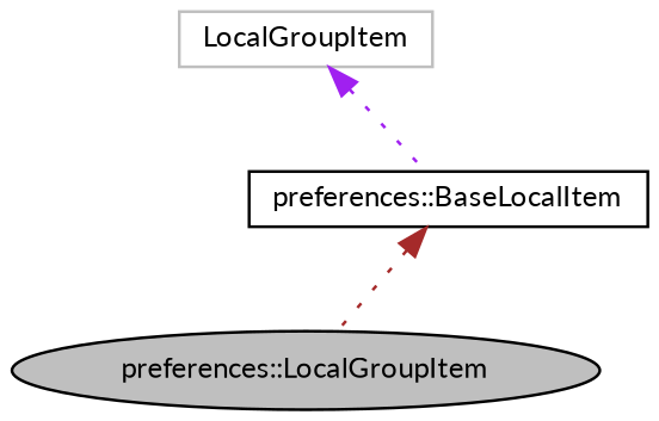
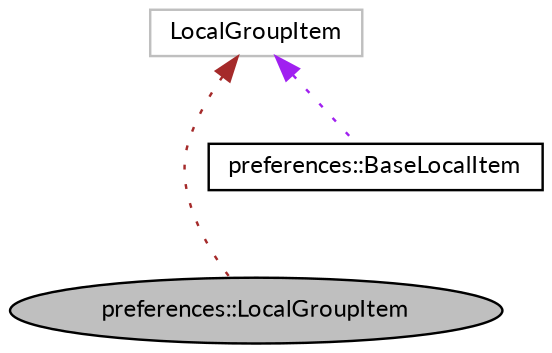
  digraph {
    fontname=Lato
    node [color=black fillcolor=white fontname=Lato fontsize=10 shape=box style=filled]
    edge [dir=back fontname=Lato fontsize=10 labelfontname=Helvetica labelfontsize=10 style=dotted]
    n1 [fillcolor=grey75 fontcolor=black height=0.2 label="preferences::LocalGroupItem" shape=ellipse width=0.4]
    n2 [height=0.2 label="preferences::BaseLocalItem" width=0.4]
    n3 [color=grey75 height=0.2 label=LocalGroupItem width=0.4]
-   n2 -> n1 [color=brown]
+   n3 -> n1 [color=brown]
    n3 -> n2 [color=purple]
  }
